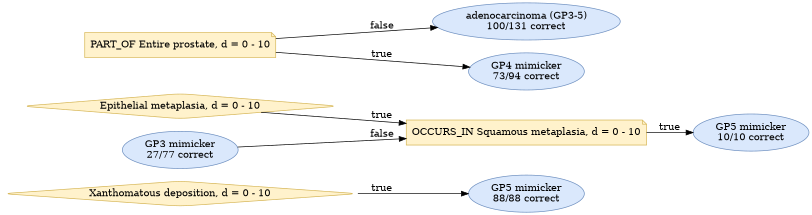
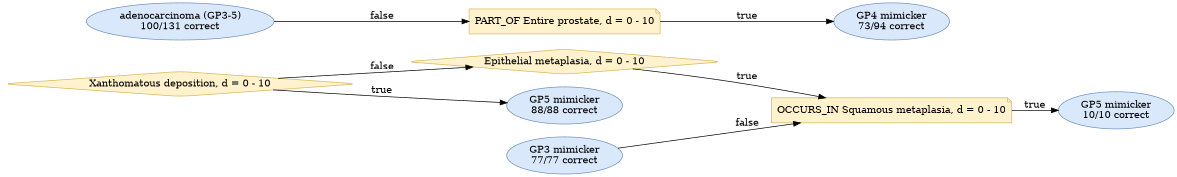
  digraph {
    fontname="Times-Roman"
    rankdir=LR
    node [color="#6C8EBF" fillcolor="#DAE8FC" fontname="Times-Roman" shape=ellipse style="rounded,filled"]
    n1 [color="#D6B656" fillcolor="#FFF2CC" label="Xanthomatous deposition, d = 0 - 10" shape=diamond]
    n2 [color="#D6B656" fillcolor="#FFF2CC" label="Epithelial metaplasia, d = 0 - 10" shape=diamond]
    n3 [label=<GP5 mimicker<br/>88/88 correct>]
    n4 [color="#D6B656" fillcolor="#FFF2CC" label="OCCURS_IN Squamous metaplasia, d = 0 - 10" shape=note]
    n5 [color="#D6B656" fillcolor="#FFF2CC" label="PART_OF Entire prostate, d = 0 - 10" shape=note]
    n6 [label=<adenocarcinoma (GP3-5)<br/>100/131 correct>]
    n7 [label=<GP4 mimicker<br/>73/94 correct>]
    n8 [label=<GP5 mimicker<br/>10/10 correct>]
-   n9 [label=<GP3 mimicker<br/>27/77 correct>]
+   n9 [label=<GP3 mimicker<br/>77/77 correct>]
+   n1 -> n2 [label=false]
    n1 -> n3 [label=true]
    n2 -> n4 [label=true]
    n4 -> n8 [label=true]
-   n5 -> n6 [label=false]
+   n6 -> n5 [label=false]
    n5 -> n7 [label=true]
    n9 -> n4 [label=false]
  }
